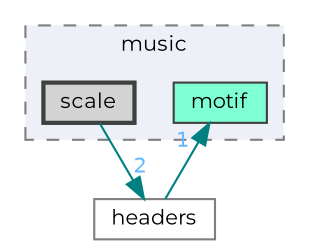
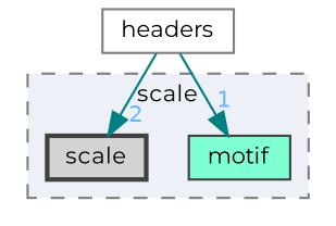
  digraph {
    compound=true
    fontname=Montserrat
    node [color=grey25 fontname=Montserrat fontsize=10 shape=box style=filled]
    edge [color=teal fontcolor=steelblue1 fontname=Montserrat fontsize=10 labeldistance=1.5 labelfontname=Helvetica labelfontsize=10]
    n1 [fillcolor=aquamarine height=0.2 label=motif width=0.4]
    n2 [fillcolor=lightgrey height=0.2 label=scale style="filled,bold" width=0.4]
    n3 [color=grey50 fillcolor=white height=0.2 label=headers width=0.4]
    subgraph cluster_1 {
      bgcolor="#edf0f7"
      fontsize=10
-     label=music
+     label=scale
      pencolor=grey50
      style="filled,dashed"
      n1
      n2
    }
-   n2 -> n3 [headlabel=2]
+   n3 -> n2 [headlabel=2]
    n3 -> n1 [headlabel=1]
  }
